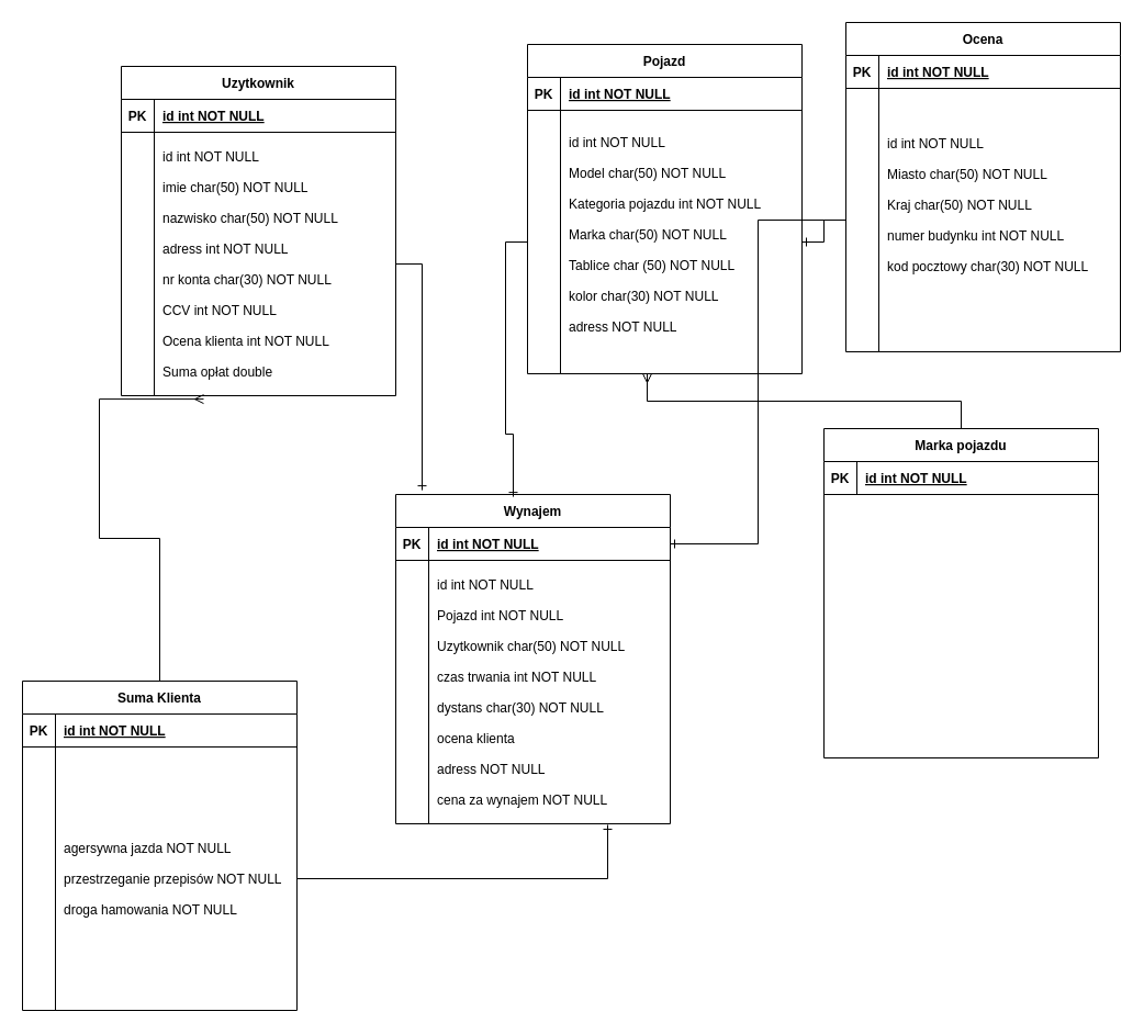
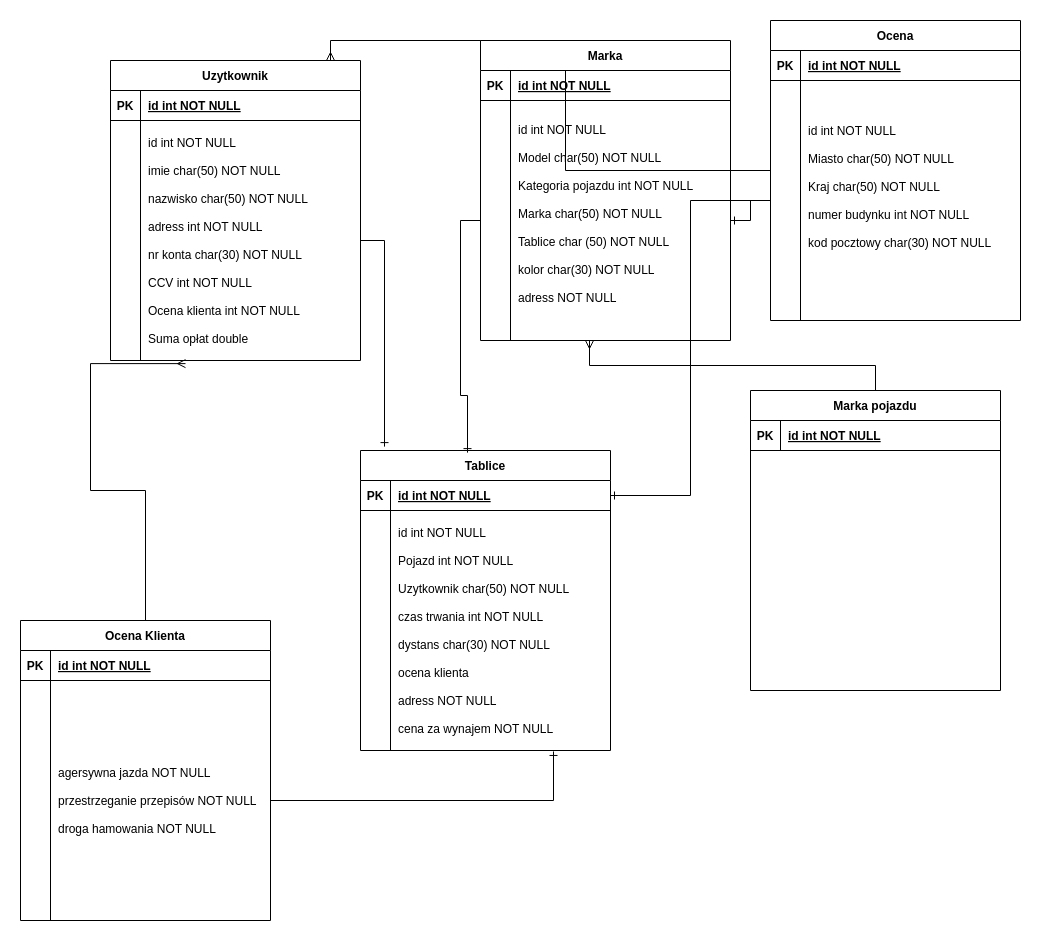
  <mxCell id="0" />
  <mxCell id="1" parent="0" />
  <mxCell id="2" value="Uzytkownik" style="shape=table;startSize=30;container=1;collapsible=1;childLayout=tableLayout;fixedRows=1;rowLines=0;fontStyle=1;align=center;resizeLast=1;" parent="1" vertex="1"><mxGeometry x="110" y="60" width="250" height="300" as="geometry" /></mxCell>
  <mxCell id="3" value="" style="shape=partialRectangle;collapsible=0;dropTarget=0;pointerEvents=0;fillColor=none;points=[[0,0.5],[1,0.5]];portConstraint=eastwest;top=0;left=0;right=0;bottom=1;" parent="2" vertex="1"><mxGeometry y="30" width="250" height="30" as="geometry" /></mxCell>
  <mxCell id="4" value="PK" style="shape=partialRectangle;overflow=hidden;connectable=0;fillColor=none;top=0;left=0;bottom=0;right=0;fontStyle=1;" parent="3" vertex="1"><mxGeometry width="30" height="30" as="geometry"><mxRectangle width="30" height="30" as="alternateBounds" /></mxGeometry></mxCell>
  <mxCell id="5" value="id int NOT NULL " style="shape=partialRectangle;overflow=hidden;connectable=0;fillColor=none;top=0;left=0;bottom=0;right=0;align=left;spacingLeft=6;fontStyle=5;" parent="3" vertex="1"><mxGeometry x="30" width="220" height="30" as="geometry"><mxRectangle width="220" height="30" as="alternateBounds" /></mxGeometry></mxCell>
  <mxCell id="6" value="" style="shape=partialRectangle;collapsible=0;dropTarget=0;pointerEvents=0;fillColor=none;points=[[0,0.5],[1,0.5]];portConstraint=eastwest;top=0;left=0;right=0;bottom=0;" parent="2" vertex="1"><mxGeometry y="60" width="250" height="240" as="geometry" /></mxCell>
  <mxCell id="7" value="" style="shape=partialRectangle;overflow=hidden;connectable=0;fillColor=none;top=0;left=0;bottom=0;right=0;" parent="6" vertex="1"><mxGeometry width="30" height="240" as="geometry"><mxRectangle width="30" height="240" as="alternateBounds" /></mxGeometry></mxCell>
  <mxCell id="8" value="id int NOT NULL&#10;&#10;imie char(50) NOT NULL&#10;&#10;nazwisko char(50) NOT NULL&#10;&#10;adress int NOT NULL&#10;&#10;nr konta char(30) NOT NULL&#10;&#10;CCV int NOT NULL&#10;&#10;Ocena klienta int NOT NULL&#10;&#10;Suma opłat double " style="shape=partialRectangle;overflow=hidden;connectable=0;fillColor=none;top=0;left=0;bottom=0;right=0;align=left;spacingLeft=6;" parent="6" vertex="1"><mxGeometry x="30" width="220" height="240" as="geometry"><mxRectangle width="220" height="240" as="alternateBounds" /></mxGeometry></mxCell>
+ <mxCell id="9" style="edgeStyle=orthogonalEdgeStyle;rounded=0;orthogonalLoop=1;jettySize=auto;html=1;entryX=0.88;entryY=0;entryDx=0;entryDy=0;entryPerimeter=0;endArrow=ERmany;endFill=0;" edge="1" parent="1" source="10" target="2"><mxGeometry relative="1" as="geometry" /></mxCell>
  <mxCell id="10" value="Ocena" style="shape=table;startSize=30;container=1;collapsible=1;childLayout=tableLayout;fixedRows=1;rowLines=0;fontStyle=1;align=center;resizeLast=1;" vertex="1" parent="1"><mxGeometry x="770" y="20" width="250" height="300" as="geometry" /></mxCell>
  <mxCell id="11" value="" style="shape=partialRectangle;collapsible=0;dropTarget=0;pointerEvents=0;fillColor=none;points=[[0,0.5],[1,0.5]];portConstraint=eastwest;top=0;left=0;right=0;bottom=1;" vertex="1" parent="10"><mxGeometry y="30" width="250" height="30" as="geometry" /></mxCell>
  <mxCell id="12" value="PK" style="shape=partialRectangle;overflow=hidden;connectable=0;fillColor=none;top=0;left=0;bottom=0;right=0;fontStyle=1;" vertex="1" parent="11"><mxGeometry width="30" height="30" as="geometry"><mxRectangle width="30" height="30" as="alternateBounds" /></mxGeometry></mxCell>
  <mxCell id="13" value="id int NOT NULL " style="shape=partialRectangle;overflow=hidden;connectable=0;fillColor=none;top=0;left=0;bottom=0;right=0;align=left;spacingLeft=6;fontStyle=5;" vertex="1" parent="11"><mxGeometry x="30" width="220" height="30" as="geometry"><mxRectangle width="220" height="30" as="alternateBounds" /></mxGeometry></mxCell>
  <mxCell id="14" value="" style="shape=partialRectangle;collapsible=0;dropTarget=0;pointerEvents=0;fillColor=none;points=[[0,0.5],[1,0.5]];portConstraint=eastwest;top=0;left=0;right=0;bottom=0;" vertex="1" parent="10"><mxGeometry y="60" width="250" height="240" as="geometry" /></mxCell>
  <mxCell id="15" value="" style="shape=partialRectangle;overflow=hidden;connectable=0;fillColor=none;top=0;left=0;bottom=0;right=0;" vertex="1" parent="14"><mxGeometry width="30" height="240" as="geometry"><mxRectangle width="30" height="240" as="alternateBounds" /></mxGeometry></mxCell>
  <mxCell id="16" value="id int NOT NULL&#10;&#10;Miasto char(50) NOT NULL&#10;&#10;Kraj char(50) NOT NULL&#10;&#10;numer budynku int NOT NULL&#10;&#10;kod pocztowy char(30) NOT NULL&#10;&#10;" style="shape=partialRectangle;overflow=hidden;connectable=0;fillColor=none;top=0;left=0;bottom=0;right=0;align=left;spacingLeft=6;" vertex="1" parent="14"><mxGeometry x="30" width="220" height="240" as="geometry"><mxRectangle width="220" height="240" as="alternateBounds" /></mxGeometry></mxCell>
  <mxCell id="17" style="edgeStyle=orthogonalEdgeStyle;rounded=0;orthogonalLoop=1;jettySize=auto;html=1;entryX=0.436;entryY=1;entryDx=0;entryDy=0;entryPerimeter=0;endArrow=ERmany;endFill=0;" edge="1" parent="1" source="18" target="28"><mxGeometry relative="1" as="geometry" /></mxCell>
  <mxCell id="18" value="Marka pojazdu" style="shape=table;startSize=30;container=1;collapsible=1;childLayout=tableLayout;fixedRows=1;rowLines=0;fontStyle=1;align=center;resizeLast=1;" vertex="1" parent="1"><mxGeometry x="750" y="390" width="250" height="300" as="geometry" /></mxCell>
  <mxCell id="19" value="" style="shape=partialRectangle;collapsible=0;dropTarget=0;pointerEvents=0;fillColor=none;points=[[0,0.5],[1,0.5]];portConstraint=eastwest;top=0;left=0;right=0;bottom=1;" vertex="1" parent="18"><mxGeometry y="30" width="250" height="30" as="geometry" /></mxCell>
  <mxCell id="20" value="PK" style="shape=partialRectangle;overflow=hidden;connectable=0;fillColor=none;top=0;left=0;bottom=0;right=0;fontStyle=1;" vertex="1" parent="19"><mxGeometry width="30" height="30" as="geometry"><mxRectangle width="30" height="30" as="alternateBounds" /></mxGeometry></mxCell>
  <mxCell id="21" value="id int NOT NULL " style="shape=partialRectangle;overflow=hidden;connectable=0;fillColor=none;top=0;left=0;bottom=0;right=0;align=left;spacingLeft=6;fontStyle=5;" vertex="1" parent="19"><mxGeometry x="30" width="220" height="30" as="geometry"><mxRectangle width="220" height="30" as="alternateBounds" /></mxGeometry></mxCell>
  <mxCell id="22" value="" style="shape=partialRectangle;collapsible=0;dropTarget=0;pointerEvents=0;fillColor=none;points=[[0,0.5],[1,0.5]];portConstraint=eastwest;top=0;left=0;right=0;bottom=0;" vertex="1" parent="18"><mxGeometry y="60" width="250" height="240" as="geometry" /></mxCell>
  <mxCell id="23" value="" style="shape=partialRectangle;overflow=hidden;connectable=0;fillColor=none;top=0;left=0;bottom=0;right=0;" vertex="1" parent="22"><mxGeometry width="30" height="240" as="geometry"><mxRectangle width="30" height="240" as="alternateBounds" /></mxGeometry></mxCell>
- <mxCell id="24" value="Pojazd" style="shape=table;startSize=30;container=1;collapsible=1;childLayout=tableLayout;fixedRows=1;rowLines=0;fontStyle=1;align=center;resizeLast=1;" vertex="1" parent="1"><mxGeometry x="480" y="40" width="250" height="300" as="geometry" /></mxCell>
+ <mxCell id="24" value="Marka" style="shape=table;startSize=30;container=1;collapsible=1;childLayout=tableLayout;fixedRows=1;rowLines=0;fontStyle=1;align=center;resizeLast=1;" vertex="1" parent="1"><mxGeometry x="480" y="40" width="250" height="300" as="geometry" /></mxCell>
  <mxCell id="25" value="" style="shape=partialRectangle;collapsible=0;dropTarget=0;pointerEvents=0;fillColor=none;points=[[0,0.5],[1,0.5]];portConstraint=eastwest;top=0;left=0;right=0;bottom=1;" vertex="1" parent="24"><mxGeometry y="30" width="250" height="30" as="geometry" /></mxCell>
  <mxCell id="26" value="PK" style="shape=partialRectangle;overflow=hidden;connectable=0;fillColor=none;top=0;left=0;bottom=0;right=0;fontStyle=1;" vertex="1" parent="25"><mxGeometry width="30" height="30" as="geometry"><mxRectangle width="30" height="30" as="alternateBounds" /></mxGeometry></mxCell>
  <mxCell id="27" value="id int NOT NULL " style="shape=partialRectangle;overflow=hidden;connectable=0;fillColor=none;top=0;left=0;bottom=0;right=0;align=left;spacingLeft=6;fontStyle=5;" vertex="1" parent="25"><mxGeometry x="30" width="220" height="30" as="geometry"><mxRectangle width="220" height="30" as="alternateBounds" /></mxGeometry></mxCell>
  <mxCell id="28" value="" style="shape=partialRectangle;collapsible=0;dropTarget=0;pointerEvents=0;fillColor=none;points=[[0,0.5],[1,0.5]];portConstraint=eastwest;top=0;left=0;right=0;bottom=0;" vertex="1" parent="24"><mxGeometry y="60" width="250" height="240" as="geometry" /></mxCell>
  <mxCell id="29" value="" style="shape=partialRectangle;overflow=hidden;connectable=0;fillColor=none;top=0;left=0;bottom=0;right=0;" vertex="1" parent="28"><mxGeometry width="30" height="240" as="geometry"><mxRectangle width="30" height="240" as="alternateBounds" /></mxGeometry></mxCell>
  <mxCell id="30" value="id int NOT NULL&#10;&#10;Model char(50) NOT NULL&#10;&#10;Kategoria pojazdu int NOT NULL&#10;&#10;Marka char(50) NOT NULL&#10;&#10;Tablice char (50) NOT NULL&#10;&#10;kolor char(30) NOT NULL&#10;&#10;adress NOT NULL&#10;" style="shape=partialRectangle;overflow=hidden;connectable=0;fillColor=none;top=0;left=0;bottom=0;right=0;align=left;spacingLeft=6;" vertex="1" parent="28"><mxGeometry x="30" width="220" height="240" as="geometry"><mxRectangle width="220" height="240" as="alternateBounds" /></mxGeometry></mxCell>
  <mxCell id="31" style="edgeStyle=orthogonalEdgeStyle;rounded=0;orthogonalLoop=1;jettySize=auto;html=1;entryX=0.3;entryY=1.013;entryDx=0;entryDy=0;entryPerimeter=0;endArrow=ERmany;endFill=0;" edge="1" parent="1" source="32" target="6"><mxGeometry relative="1" as="geometry" /></mxCell>
- <mxCell id="32" value="Suma Klienta" style="shape=table;startSize=30;container=1;collapsible=1;childLayout=tableLayout;fixedRows=1;rowLines=0;fontStyle=1;align=center;resizeLast=1;" vertex="1" parent="1"><mxGeometry x="20" y="620" width="250" height="300" as="geometry" /></mxCell>
+ <mxCell id="32" value="Ocena Klienta" style="shape=table;startSize=30;container=1;collapsible=1;childLayout=tableLayout;fixedRows=1;rowLines=0;fontStyle=1;align=center;resizeLast=1;" vertex="1" parent="1"><mxGeometry x="20" y="620" width="250" height="300" as="geometry" /></mxCell>
  <mxCell id="33" value="" style="shape=partialRectangle;collapsible=0;dropTarget=0;pointerEvents=0;fillColor=none;points=[[0,0.5],[1,0.5]];portConstraint=eastwest;top=0;left=0;right=0;bottom=1;" vertex="1" parent="32"><mxGeometry y="30" width="250" height="30" as="geometry" /></mxCell>
  <mxCell id="34" value="PK" style="shape=partialRectangle;overflow=hidden;connectable=0;fillColor=none;top=0;left=0;bottom=0;right=0;fontStyle=1;" vertex="1" parent="33"><mxGeometry width="30" height="30" as="geometry"><mxRectangle width="30" height="30" as="alternateBounds" /></mxGeometry></mxCell>
  <mxCell id="35" value="id int NOT NULL " style="shape=partialRectangle;overflow=hidden;connectable=0;fillColor=none;top=0;left=0;bottom=0;right=0;align=left;spacingLeft=6;fontStyle=5;" vertex="1" parent="33"><mxGeometry x="30" width="220" height="30" as="geometry"><mxRectangle width="220" height="30" as="alternateBounds" /></mxGeometry></mxCell>
  <mxCell id="36" value="" style="shape=partialRectangle;collapsible=0;dropTarget=0;pointerEvents=0;fillColor=none;points=[[0,0.5],[1,0.5]];portConstraint=eastwest;top=0;left=0;right=0;bottom=0;" vertex="1" parent="32"><mxGeometry y="60" width="250" height="240" as="geometry" /></mxCell>
  <mxCell id="37" value="" style="shape=partialRectangle;overflow=hidden;connectable=0;fillColor=none;top=0;left=0;bottom=0;right=0;" vertex="1" parent="36"><mxGeometry width="30" height="240" as="geometry"><mxRectangle width="30" height="240" as="alternateBounds" /></mxGeometry></mxCell>
  <mxCell id="38" value="agersywna jazda NOT NULL&#10;&#10;przestrzeganie przepisów NOT NULL&#10;&#10;droga hamowania NOT NULL" style="shape=partialRectangle;overflow=hidden;connectable=0;fillColor=none;top=0;left=0;bottom=0;right=0;align=left;spacingLeft=6;" vertex="1" parent="36"><mxGeometry x="30" width="220" height="240" as="geometry"><mxRectangle width="220" height="240" as="alternateBounds" /></mxGeometry></mxCell>
- <mxCell id="39" value="Wynajem" style="shape=table;startSize=30;container=1;collapsible=1;childLayout=tableLayout;fixedRows=1;rowLines=0;fontStyle=1;align=center;resizeLast=1;" vertex="1" parent="1"><mxGeometry x="360" y="450" width="250" height="300" as="geometry" /></mxCell>
+ <mxCell id="39" value="Tablice" style="shape=table;startSize=30;container=1;collapsible=1;childLayout=tableLayout;fixedRows=1;rowLines=0;fontStyle=1;align=center;resizeLast=1;" vertex="1" parent="1"><mxGeometry x="360" y="450" width="250" height="300" as="geometry" /></mxCell>
  <mxCell id="40" value="" style="shape=partialRectangle;collapsible=0;dropTarget=0;pointerEvents=0;fillColor=none;points=[[0,0.5],[1,0.5]];portConstraint=eastwest;top=0;left=0;right=0;bottom=1;" vertex="1" parent="39"><mxGeometry y="30" width="250" height="30" as="geometry" /></mxCell>
  <mxCell id="41" value="PK" style="shape=partialRectangle;overflow=hidden;connectable=0;fillColor=none;top=0;left=0;bottom=0;right=0;fontStyle=1;" vertex="1" parent="40"><mxGeometry width="30" height="30" as="geometry"><mxRectangle width="30" height="30" as="alternateBounds" /></mxGeometry></mxCell>
  <mxCell id="42" value="id int NOT NULL " style="shape=partialRectangle;overflow=hidden;connectable=0;fillColor=none;top=0;left=0;bottom=0;right=0;align=left;spacingLeft=6;fontStyle=5;" vertex="1" parent="40"><mxGeometry x="30" width="220" height="30" as="geometry"><mxRectangle width="220" height="30" as="alternateBounds" /></mxGeometry></mxCell>
  <mxCell id="43" value="" style="shape=partialRectangle;collapsible=0;dropTarget=0;pointerEvents=0;fillColor=none;points=[[0,0.5],[1,0.5]];portConstraint=eastwest;top=0;left=0;right=0;bottom=0;" vertex="1" parent="39"><mxGeometry y="60" width="250" height="240" as="geometry" /></mxCell>
  <mxCell id="44" value="" style="shape=partialRectangle;overflow=hidden;connectable=0;fillColor=none;top=0;left=0;bottom=0;right=0;" vertex="1" parent="43"><mxGeometry width="30" height="240" as="geometry"><mxRectangle width="30" height="240" as="alternateBounds" /></mxGeometry></mxCell>
  <mxCell id="45" value="id int NOT NULL&#10;&#10;Pojazd int NOT NULL&#10;&#10;Uzytkownik char(50) NOT NULL&#10;&#10;czas trwania int NOT NULL&#10;&#10;dystans char(30) NOT NULL&#10;&#10;ocena klienta&#10;&#10;adress NOT NULL&#10;&#10;cena za wynajem NOT NULL" style="shape=partialRectangle;overflow=hidden;connectable=0;fillColor=none;top=0;left=0;bottom=0;right=0;align=left;spacingLeft=6;" vertex="1" parent="43"><mxGeometry x="30" width="220" height="240" as="geometry"><mxRectangle width="220" height="240" as="alternateBounds" /></mxGeometry></mxCell>
  <mxCell id="46" style="edgeStyle=orthogonalEdgeStyle;rounded=0;orthogonalLoop=1;jettySize=auto;html=1;entryX=0.772;entryY=1.004;entryDx=0;entryDy=0;entryPerimeter=0;endArrow=ERone;endFill=0;" edge="1" parent="1" source="36" target="43"><mxGeometry relative="1" as="geometry" /></mxCell>
  <mxCell id="47" style="edgeStyle=orthogonalEdgeStyle;rounded=0;orthogonalLoop=1;jettySize=auto;html=1;endArrow=ERone;endFill=0;" edge="1" parent="1" source="14" target="28"><mxGeometry relative="1" as="geometry" /></mxCell>
  <mxCell id="48" style="edgeStyle=orthogonalEdgeStyle;rounded=0;orthogonalLoop=1;jettySize=auto;html=1;endArrow=ERone;endFill=0;" edge="1" parent="1" source="14" target="40"><mxGeometry relative="1" as="geometry" /></mxCell>
  <mxCell id="49" style="edgeStyle=orthogonalEdgeStyle;rounded=0;orthogonalLoop=1;jettySize=auto;html=1;entryX=0.096;entryY=-0.013;entryDx=0;entryDy=0;entryPerimeter=0;endArrow=ERone;endFill=0;" edge="1" parent="1" source="6" target="39"><mxGeometry relative="1" as="geometry" /></mxCell>
  <mxCell id="50" style="edgeStyle=orthogonalEdgeStyle;rounded=0;orthogonalLoop=1;jettySize=auto;html=1;entryX=0.428;entryY=0.007;entryDx=0;entryDy=0;entryPerimeter=0;endArrow=ERone;endFill=0;" edge="1" parent="1" source="28" target="39"><mxGeometry relative="1" as="geometry" /></mxCell>
